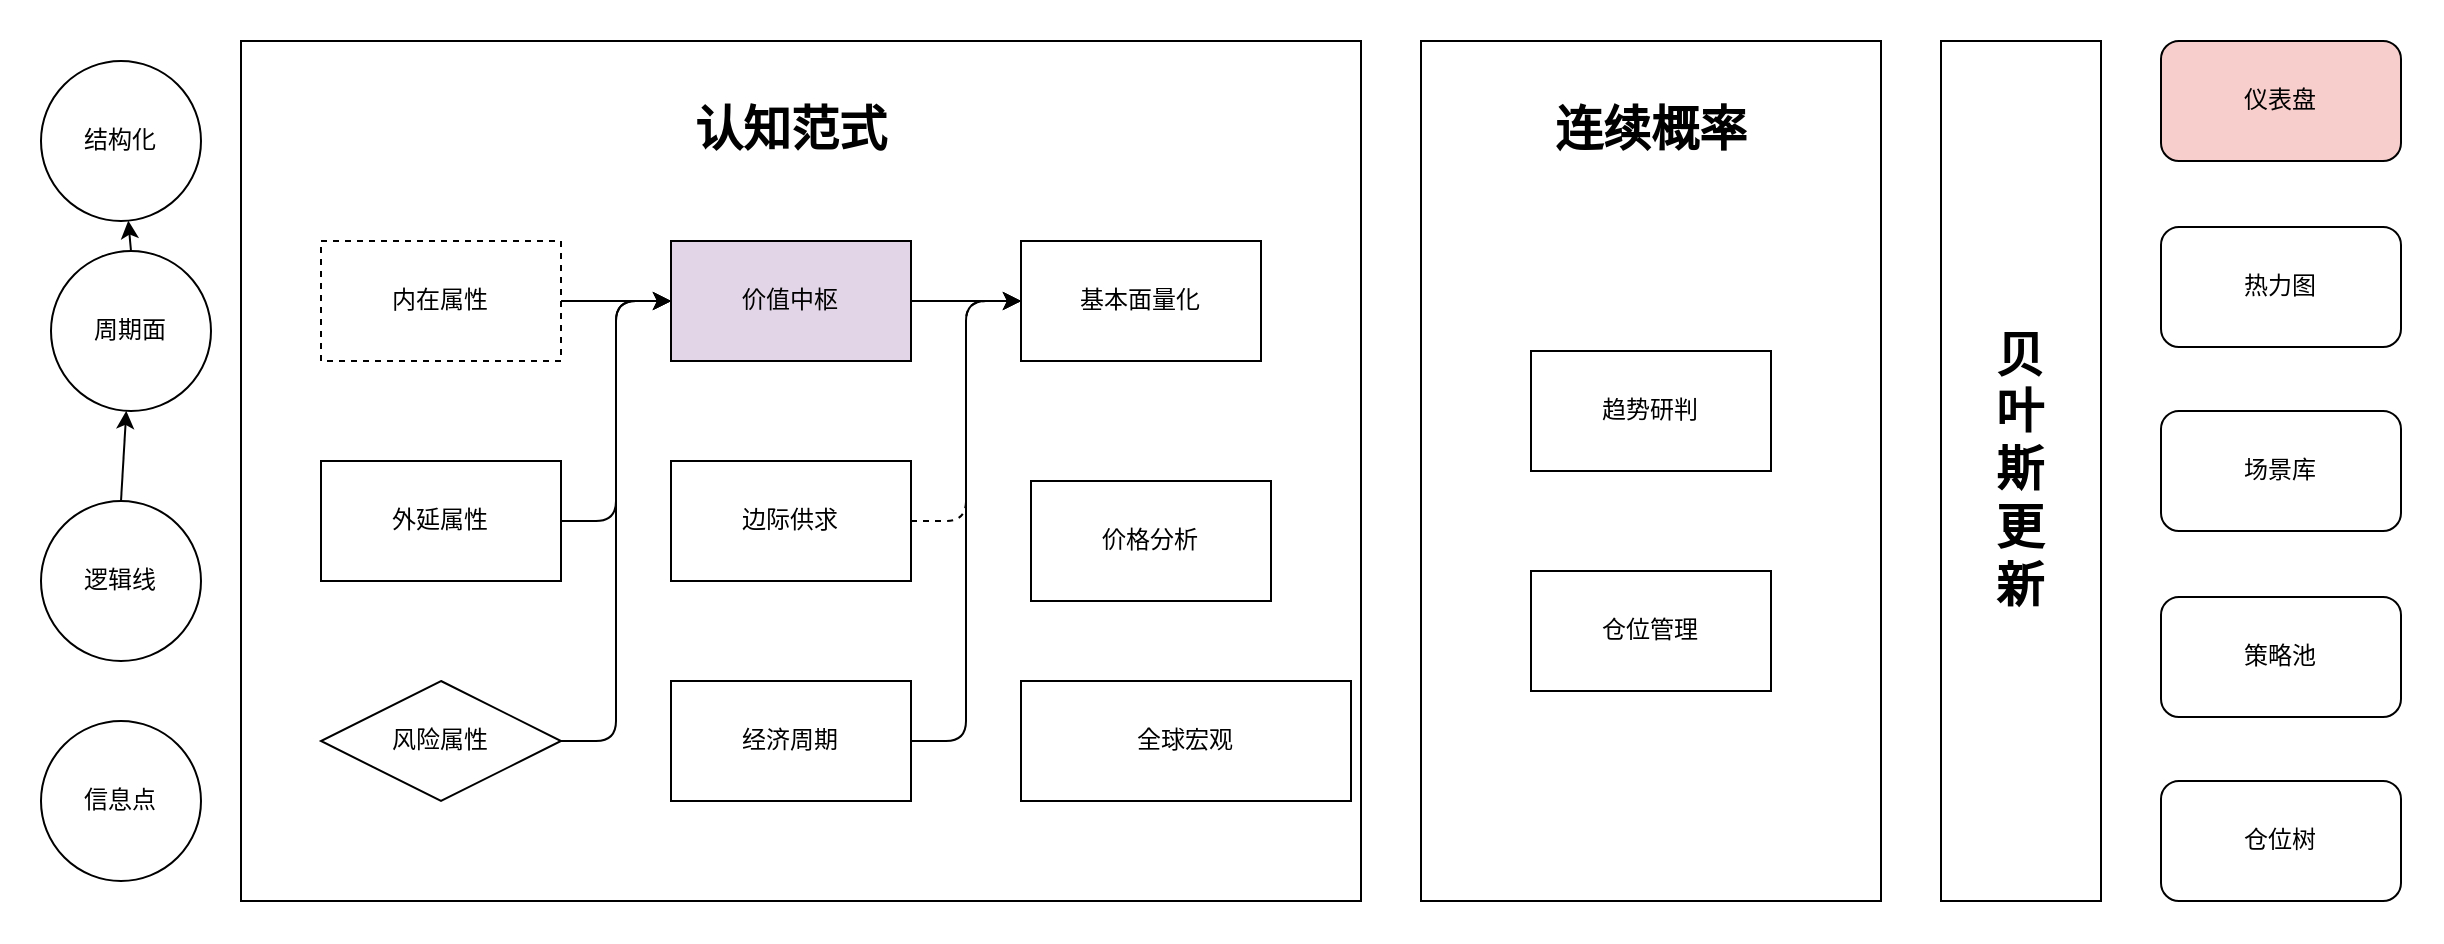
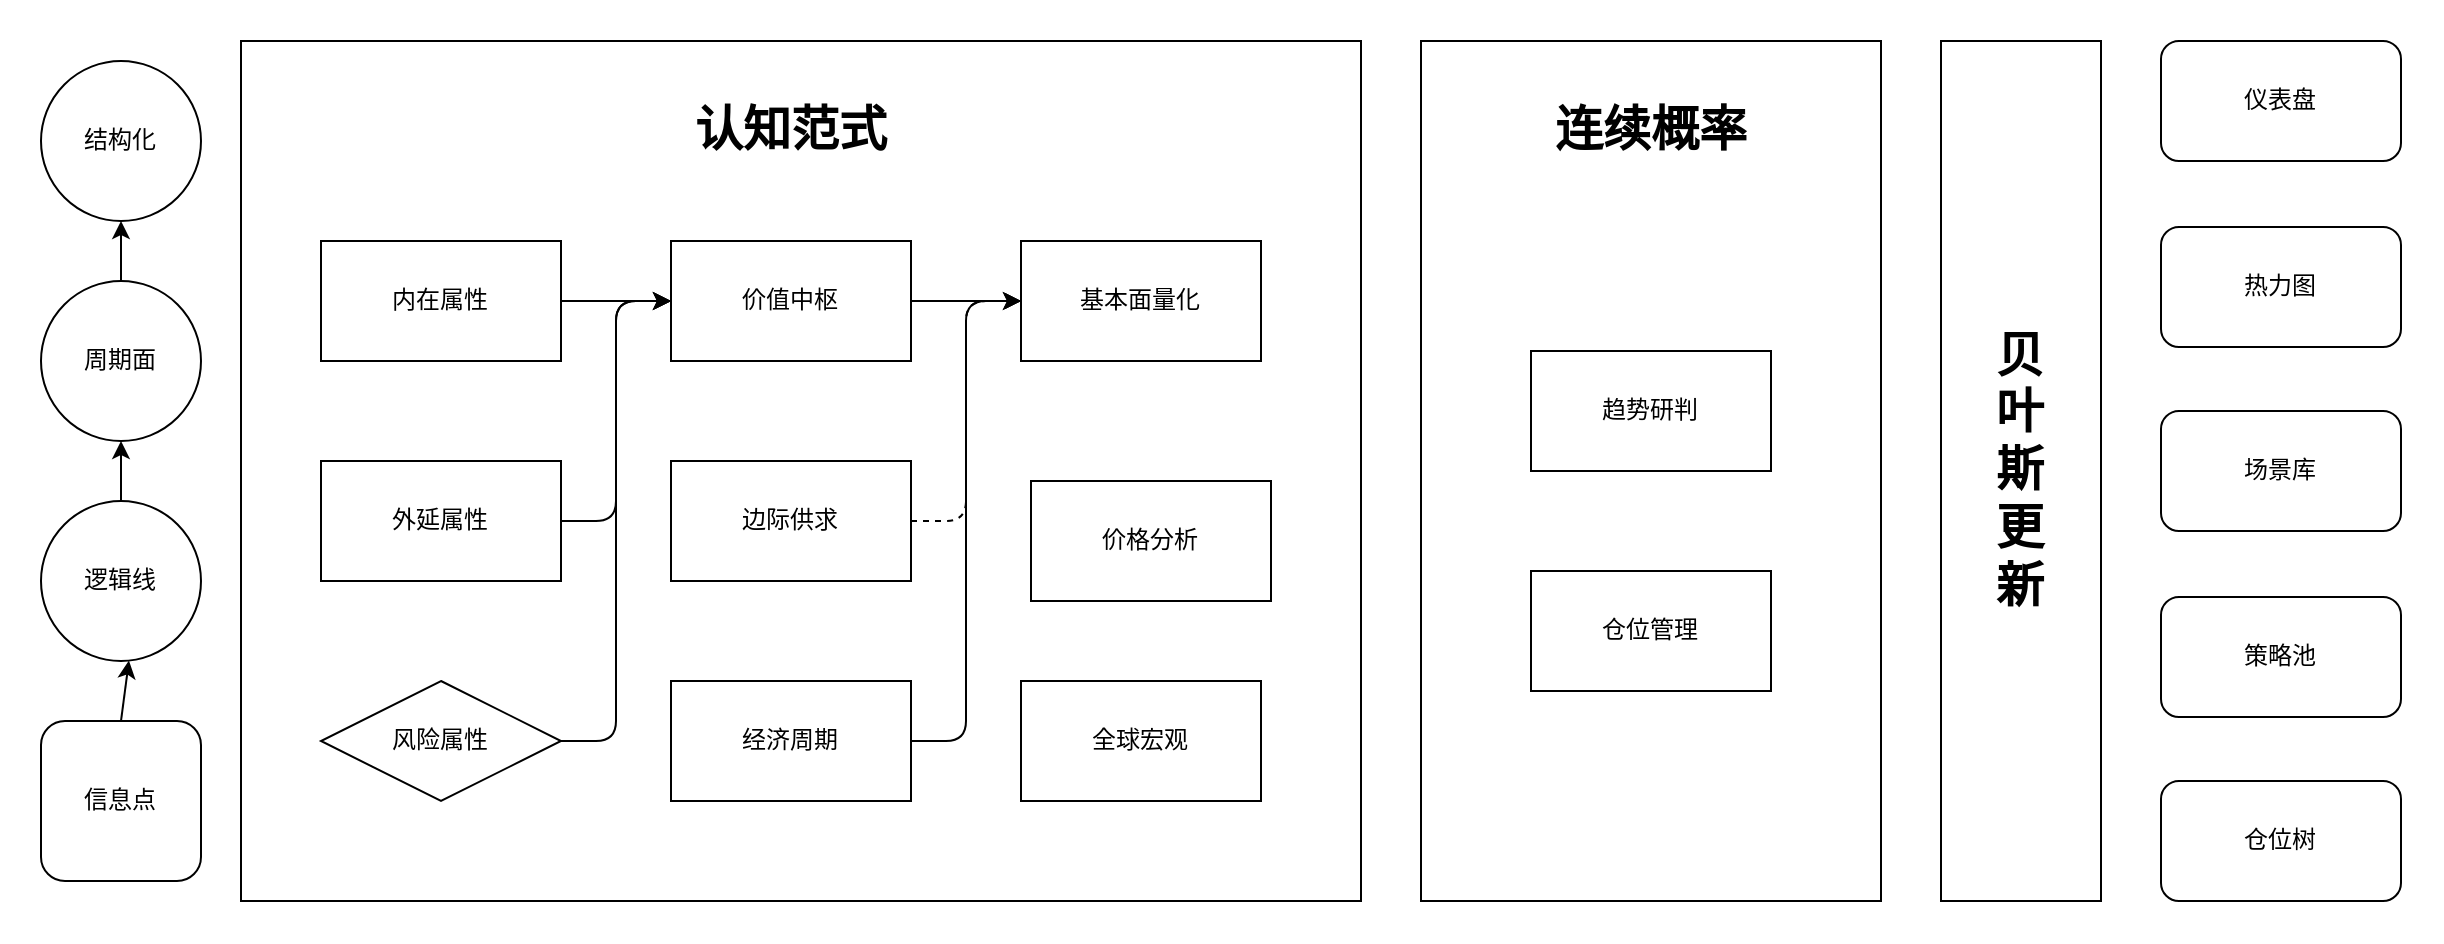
  <mxCell id="0" />
  <mxCell id="1" parent="0" />
  <mxCell id="2" value="" style="rounded=0;whiteSpace=wrap;html=1;" vertex="1" parent="1"><mxGeometry x="120" y="20" width="560" height="430" as="geometry" /></mxCell>
  <mxCell id="3" value="结构化" style="ellipse;whiteSpace=wrap;html=1;aspect=fixed;" vertex="1" parent="1"><mxGeometry x="20" y="30" width="80" height="80" as="geometry" /></mxCell>
  <mxCell id="4" style="edgeStyle=none;html=1;exitX=0.5;exitY=0;exitDx=0;exitDy=0;" edge="1" parent="1" source="5" target="3"><mxGeometry relative="1" as="geometry" /></mxCell>
- <mxCell id="5" value="周期面" style="ellipse;whiteSpace=wrap;html=1;aspect=fixed;" vertex="1" parent="1"><mxGeometry x="25" y="125" width="80" height="80" as="geometry" /></mxCell>
+ <mxCell id="5" value="周期面" style="ellipse;whiteSpace=wrap;html=1;aspect=fixed;" vertex="1" parent="1"><mxGeometry x="20" y="140" width="80" height="80" as="geometry" /></mxCell>
  <mxCell id="6" style="edgeStyle=none;html=1;exitX=0.5;exitY=0;exitDx=0;exitDy=0;" edge="1" parent="1" source="7" target="5"><mxGeometry relative="1" as="geometry" /></mxCell>
  <mxCell id="7" value="逻辑线" style="ellipse;whiteSpace=wrap;html=1;aspect=fixed;" vertex="1" parent="1"><mxGeometry x="20" y="250" width="80" height="80" as="geometry" /></mxCell>
- <mxCell id="9" value="信息点" style="ellipse;whiteSpace=wrap;html=1;aspect=fixed;" vertex="1" parent="1"><mxGeometry x="20" y="360" width="80" height="80" as="geometry" /></mxCell>
+ <mxCell id="8" style="edgeStyle=none;html=1;exitX=0.5;exitY=0;exitDx=0;exitDy=0;" edge="1" parent="1" source="9" target="7"><mxGeometry relative="1" as="geometry" /></mxCell>
+ <mxCell id="9" value="信息点" style="whiteSpace=wrap;html=1;aspect=fixed;rounded=1;" vertex="1" parent="1"><mxGeometry x="20" y="360" width="80" height="80" as="geometry" /></mxCell>
  <mxCell id="10" style="edgeStyle=none;html=1;exitX=1;exitY=0.5;exitDx=0;exitDy=0;" edge="1" parent="1" source="11" target="17"><mxGeometry relative="1" as="geometry" /></mxCell>
- <mxCell id="11" value="内在属性" style="rounded=0;whiteSpace=wrap;html=1;dashed=1;" vertex="1" parent="1"><mxGeometry x="160" y="120" width="120" height="60" as="geometry" /></mxCell>
+ <mxCell id="11" value="内在属性" style="rounded=0;whiteSpace=wrap;html=1;" vertex="1" parent="1"><mxGeometry x="160" y="120" width="120" height="60" as="geometry" /></mxCell>
  <mxCell id="12" style="edgeStyle=orthogonalEdgeStyle;html=1;exitX=1;exitY=0.5;exitDx=0;exitDy=0;entryX=0;entryY=0.5;entryDx=0;entryDy=0;" edge="1" parent="1" source="13" target="17"><mxGeometry relative="1" as="geometry" /></mxCell>
  <mxCell id="13" value="外延属性" style="rounded=0;whiteSpace=wrap;html=1;" vertex="1" parent="1"><mxGeometry x="160" y="230" width="120" height="60" as="geometry" /></mxCell>
  <mxCell id="14" style="edgeStyle=orthogonalEdgeStyle;html=1;exitX=1;exitY=0.5;exitDx=0;exitDy=0;entryX=0;entryY=0.5;entryDx=0;entryDy=0;" edge="1" parent="1" source="15" target="17"><mxGeometry relative="1" as="geometry" /></mxCell>
  <mxCell id="15" value="风险属性" style="rhombus;whiteSpace=wrap;html=1;" vertex="1" parent="1"><mxGeometry x="160" y="340" width="120" height="60" as="geometry" /></mxCell>
- <mxCell id="16" style="edgeStyle=none;html=1;exitX=1;exitY=0.5;exitDx=0;exitDy=0;" edge="1" parent="1" source="17" target="22"><mxGeometry relative="1" as="geometry" /></mxCell>
- <mxCell id="17" value="价值中枢" style="rounded=0;whiteSpace=wrap;html=1;fillColor=#e1d5e7;" vertex="1" parent="1"><mxGeometry x="335" y="120" width="120" height="60" as="geometry" /></mxCell>
+ <mxCell id="16" style="edgeStyle=none;html=1;exitX=1;exitY=0.5;exitDx=0;exitDy=0;endArrow=open;" edge="1" parent="1" source="17" target="22"><mxGeometry relative="1" as="geometry" /></mxCell>
+ <mxCell id="17" value="价值中枢" style="rounded=0;whiteSpace=wrap;html=1;" vertex="1" parent="1"><mxGeometry x="335" y="120" width="120" height="60" as="geometry" /></mxCell>
  <mxCell id="18" style="edgeStyle=orthogonalEdgeStyle;html=1;exitX=1;exitY=0.5;exitDx=0;exitDy=0;entryX=0;entryY=0.5;entryDx=0;entryDy=0;dashed=1;" edge="1" parent="1" source="19" target="22"><mxGeometry relative="1" as="geometry" /></mxCell>
  <mxCell id="19" value="边际供求" style="rounded=0;whiteSpace=wrap;html=1;" vertex="1" parent="1"><mxGeometry x="335" y="230" width="120" height="60" as="geometry" /></mxCell>
  <mxCell id="20" style="edgeStyle=orthogonalEdgeStyle;html=1;exitX=1;exitY=0.5;exitDx=0;exitDy=0;entryX=0;entryY=0.5;entryDx=0;entryDy=0;" edge="1" parent="1" source="21" target="22"><mxGeometry relative="1" as="geometry" /></mxCell>
  <mxCell id="21" value="经济周期" style="rounded=0;whiteSpace=wrap;html=1;" vertex="1" parent="1"><mxGeometry x="335" y="340" width="120" height="60" as="geometry" /></mxCell>
  <mxCell id="22" value="基本面量化" style="rounded=0;whiteSpace=wrap;html=1;" vertex="1" parent="1"><mxGeometry x="510" y="120" width="120" height="60" as="geometry" /></mxCell>
  <mxCell id="23" value="价格分析" style="rounded=0;whiteSpace=wrap;html=1;" vertex="1" parent="1"><mxGeometry x="515" y="240" width="120" height="60" as="geometry" /></mxCell>
- <mxCell id="24" value="全球宏观" style="rounded=0;whiteSpace=wrap;html=1;" vertex="1" parent="1"><mxGeometry x="510" y="340" width="165" height="60" as="geometry" /></mxCell>
+ <mxCell id="24" value="全球宏观" style="rounded=0;whiteSpace=wrap;html=1;" vertex="1" parent="1"><mxGeometry x="510" y="340" width="120" height="60" as="geometry" /></mxCell>
  <mxCell id="25" value="&lt;font style=&quot;font-size: 24px;&quot;&gt;&lt;b&gt;认知范式&lt;/b&gt;&lt;/font&gt;" style="text;html=1;align=center;verticalAlign=middle;whiteSpace=wrap;rounded=0;" vertex="1" parent="1"><mxGeometry x="332.5" y="50" width="125" height="30" as="geometry" /></mxCell>
  <mxCell id="26" value="" style="rounded=0;whiteSpace=wrap;html=1;" vertex="1" parent="1"><mxGeometry x="710" y="20" width="230" height="430" as="geometry" /></mxCell>
  <mxCell id="27" value="&lt;font style=&quot;font-size: 24px;&quot;&gt;&lt;b&gt;连续概率&lt;/b&gt;&lt;/font&gt;" style="text;html=1;align=center;verticalAlign=middle;whiteSpace=wrap;rounded=0;" vertex="1" parent="1"><mxGeometry x="762.5" y="50" width="125" height="30" as="geometry" /></mxCell>
  <mxCell id="28" value="趋势研判" style="rounded=0;whiteSpace=wrap;html=1;" vertex="1" parent="1"><mxGeometry x="765" y="175" width="120" height="60" as="geometry" /></mxCell>
  <mxCell id="29" value="仓位管理" style="rounded=0;whiteSpace=wrap;html=1;" vertex="1" parent="1"><mxGeometry x="765" y="285" width="120" height="60" as="geometry" /></mxCell>
  <mxCell id="30" value="" style="rounded=0;whiteSpace=wrap;html=1;" vertex="1" parent="1"><mxGeometry x="970" y="20" width="80" height="430" as="geometry" /></mxCell>
  <mxCell id="31" value="&lt;font style=&quot;font-size: 24px;&quot;&gt;&lt;b&gt;贝叶斯更新&lt;/b&gt;&lt;/font&gt;" style="text;html=1;align=center;verticalAlign=middle;whiteSpace=wrap;rounded=0;" vertex="1" parent="1"><mxGeometry x="990" y="220" width="40" height="30" as="geometry" /></mxCell>
- <mxCell id="32" value="仪表盘" style="rounded=1;whiteSpace=wrap;html=1;fillColor=#f8cecc;" vertex="1" parent="1"><mxGeometry x="1080" y="20" width="120" height="60" as="geometry" /></mxCell>
+ <mxCell id="32" value="仪表盘" style="rounded=1;whiteSpace=wrap;html=1;" vertex="1" parent="1"><mxGeometry x="1080" y="20" width="120" height="60" as="geometry" /></mxCell>
  <mxCell id="33" value="热力图" style="rounded=1;whiteSpace=wrap;html=1;" vertex="1" parent="1"><mxGeometry x="1080" y="113" width="120" height="60" as="geometry" /></mxCell>
  <mxCell id="34" value="场景库" style="rounded=1;whiteSpace=wrap;html=1;" vertex="1" parent="1"><mxGeometry x="1080" y="205" width="120" height="60" as="geometry" /></mxCell>
  <mxCell id="35" value="策略池" style="rounded=1;whiteSpace=wrap;html=1;" vertex="1" parent="1"><mxGeometry x="1080" y="298" width="120" height="60" as="geometry" /></mxCell>
  <mxCell id="36" value="仓位树" style="rounded=1;whiteSpace=wrap;html=1;" vertex="1" parent="1"><mxGeometry x="1080" y="390" width="120" height="60" as="geometry" /></mxCell>
